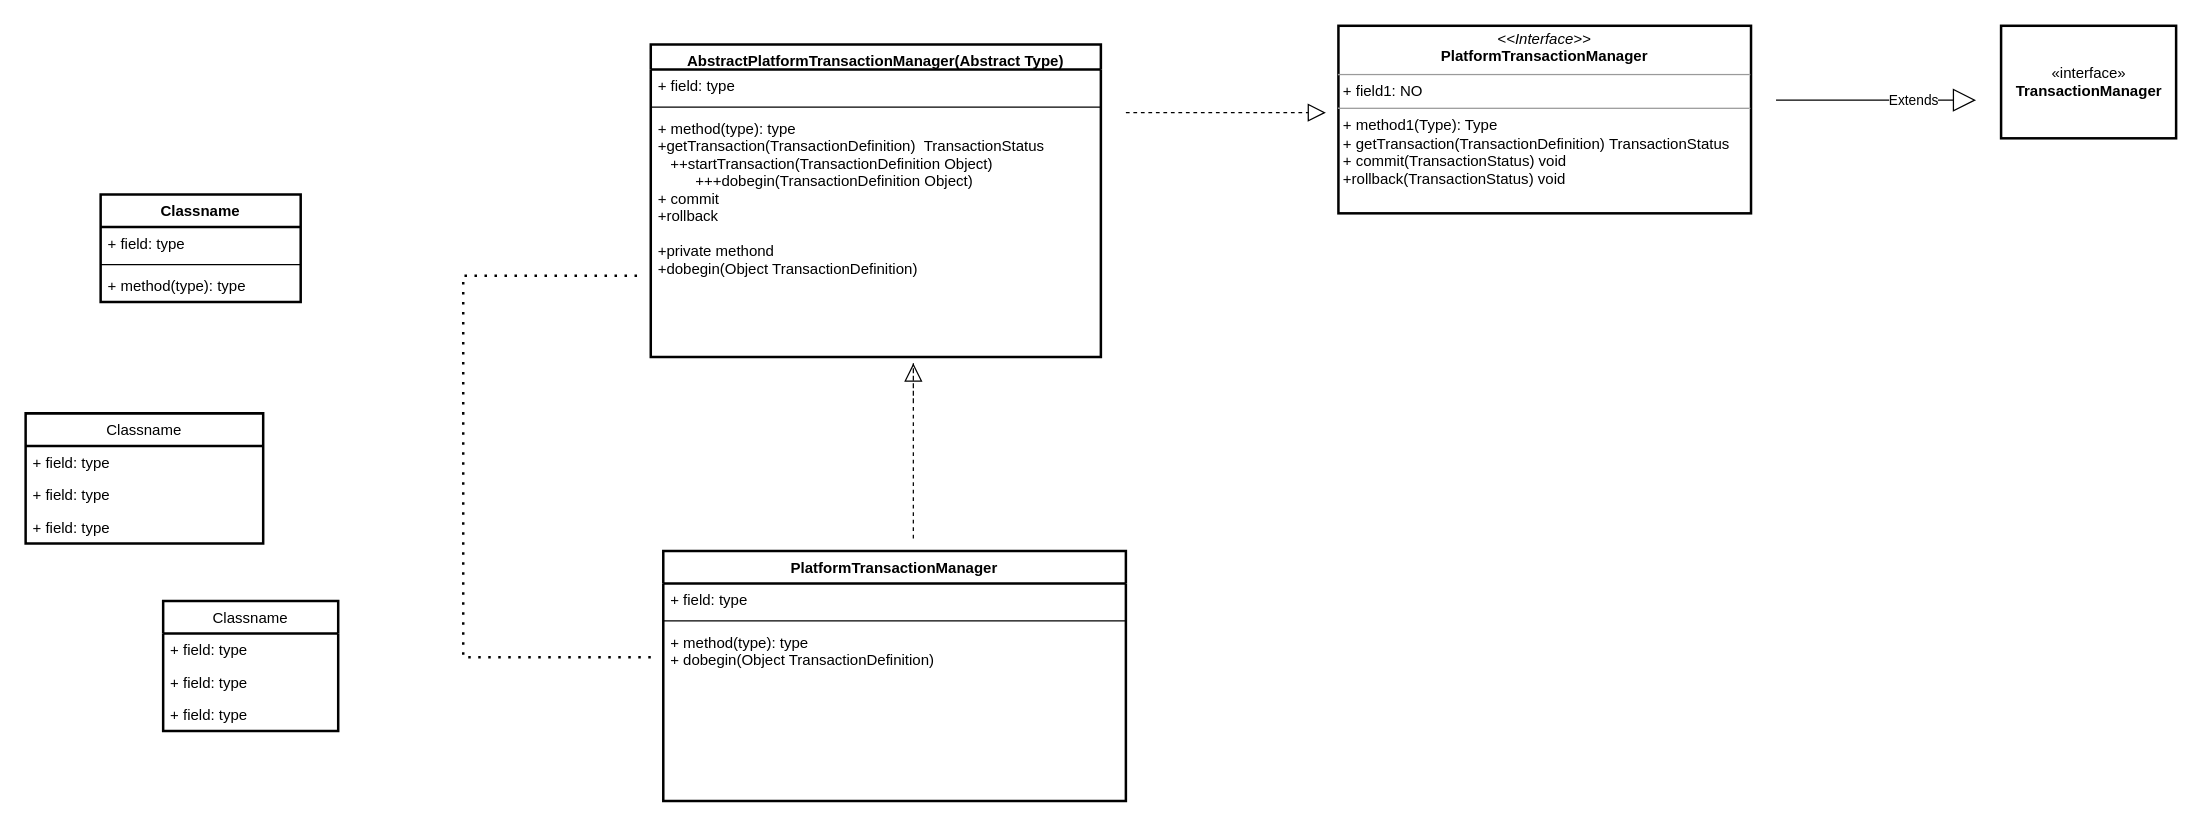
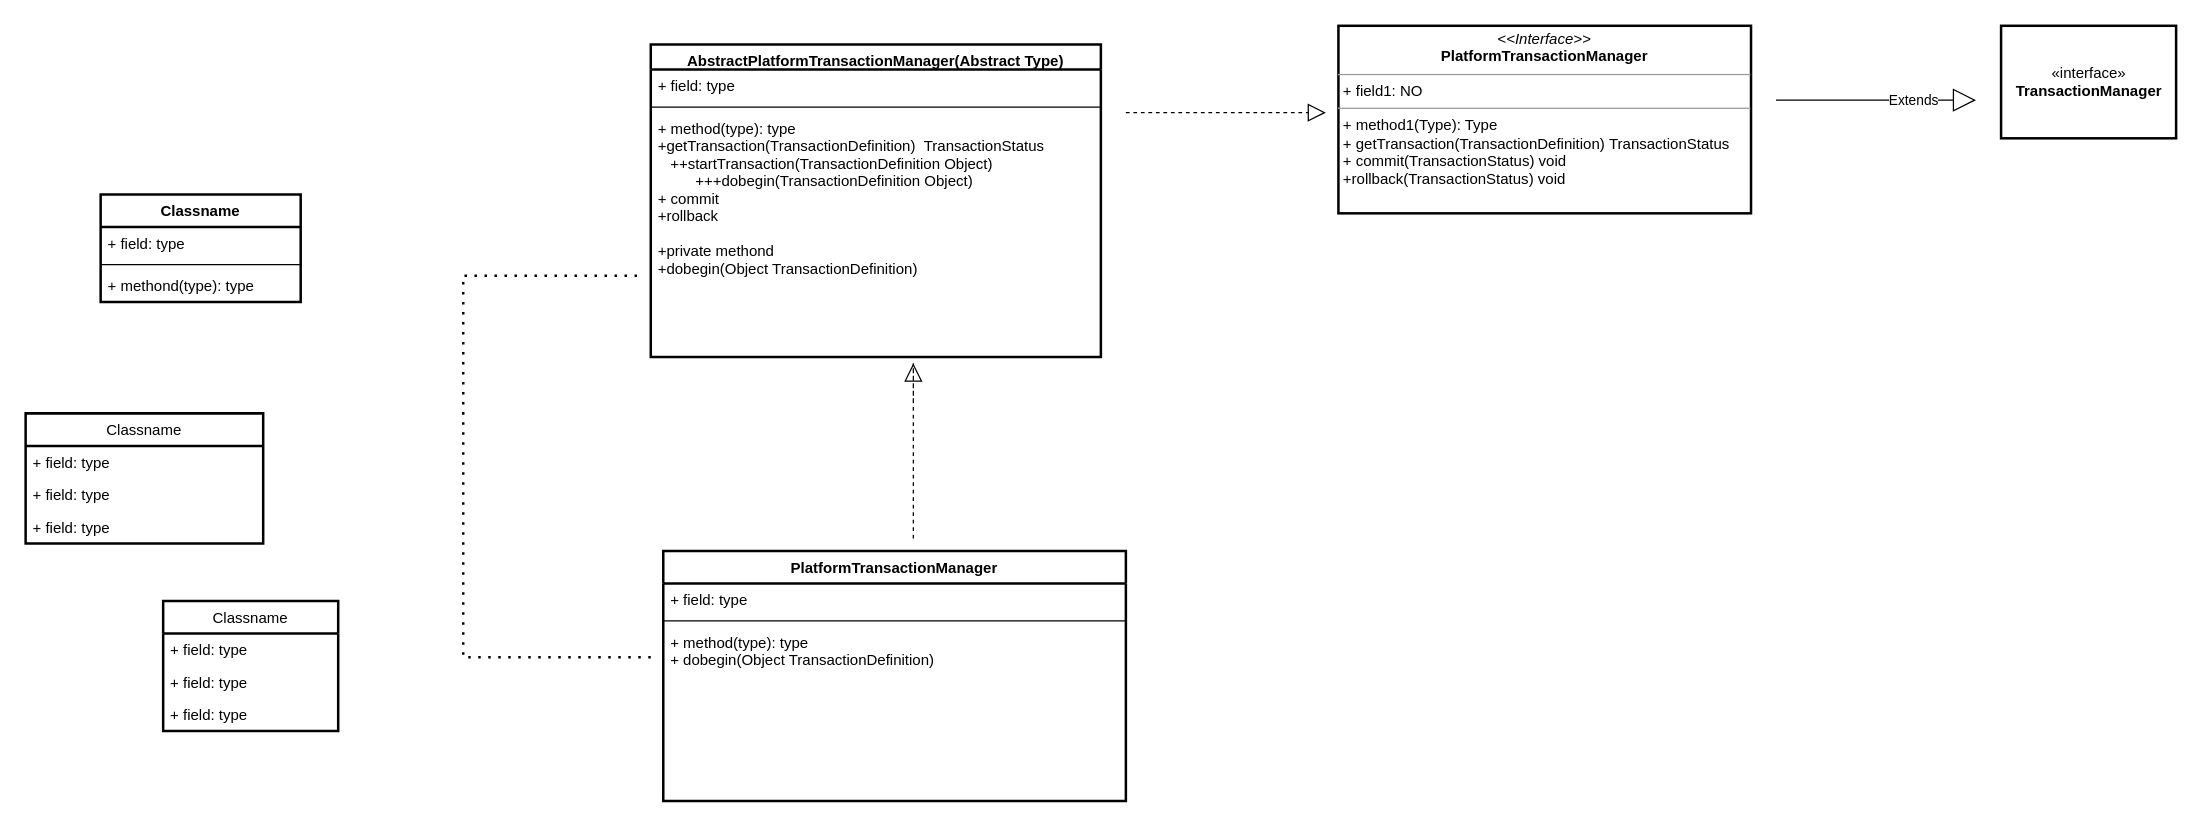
  <mxCell id="0" />
  <mxCell id="1" parent="0" />
  <mxCell id="2" value="Classname" style="swimlane;fontStyle=0;childLayout=stackLayout;horizontal=1;startSize=26;fillColor=none;horizontalStack=0;resizeParent=1;resizeParentMax=0;resizeLast=0;collapsible=1;marginBottom=0;fontColor=default;strokeColor=default;strokeWidth=2;" vertex="1" parent="1"><mxGeometry x="130" y="480" width="140" height="104" as="geometry" /></mxCell>
  <mxCell id="3" value="+ field: type" style="text;strokeColor=none;fillColor=none;align=left;verticalAlign=top;spacingLeft=4;spacingRight=4;overflow=hidden;rotatable=0;points=[[0,0.5],[1,0.5]];portConstraint=eastwest;fontColor=default;" vertex="1" parent="2"><mxGeometry y="26" width="140" height="26" as="geometry" /></mxCell>
  <mxCell id="4" value="+ field: type" style="text;strokeColor=none;fillColor=none;align=left;verticalAlign=top;spacingLeft=4;spacingRight=4;overflow=hidden;rotatable=0;points=[[0,0.5],[1,0.5]];portConstraint=eastwest;fontColor=default;" vertex="1" parent="2"><mxGeometry y="52" width="140" height="26" as="geometry" /></mxCell>
  <mxCell id="5" value="+ field: type" style="text;strokeColor=none;fillColor=none;align=left;verticalAlign=top;spacingLeft=4;spacingRight=4;overflow=hidden;rotatable=0;points=[[0,0.5],[1,0.5]];portConstraint=eastwest;fontColor=default;" vertex="1" parent="2"><mxGeometry y="78" width="140" height="26" as="geometry" /></mxCell>
  <mxCell id="6" value="Classname" style="swimlane;fontStyle=1;align=center;verticalAlign=top;childLayout=stackLayout;horizontal=1;startSize=26;horizontalStack=0;resizeParent=1;resizeParentMax=0;resizeLast=0;collapsible=1;marginBottom=0;fontColor=default;strokeColor=default;strokeWidth=2;fillColor=default;" vertex="1" parent="1"><mxGeometry x="80" y="155" width="160" height="86" as="geometry" /></mxCell>
  <mxCell id="7" value="+ field: type" style="text;strokeColor=none;fillColor=none;align=left;verticalAlign=top;spacingLeft=4;spacingRight=4;overflow=hidden;rotatable=0;points=[[0,0.5],[1,0.5]];portConstraint=eastwest;fontColor=default;" vertex="1" parent="6"><mxGeometry y="26" width="160" height="26" as="geometry" /></mxCell>
  <mxCell id="8" value="" style="line;strokeWidth=1;fillColor=none;align=left;verticalAlign=middle;spacingTop=-1;spacingLeft=3;spacingRight=3;rotatable=0;labelPosition=right;points=[];portConstraint=eastwest;fontColor=default;" vertex="1" parent="6"><mxGeometry y="52" width="160" height="8" as="geometry" /></mxCell>
- <mxCell id="9" value="+ method(type): type" style="text;strokeColor=none;fillColor=none;align=left;verticalAlign=top;spacingLeft=4;spacingRight=4;overflow=hidden;rotatable=0;points=[[0,0.5],[1,0.5]];portConstraint=eastwest;fontColor=default;" vertex="1" parent="6"><mxGeometry y="60" width="160" height="26" as="geometry" /></mxCell>
+ <mxCell id="9" value="+ methond(type): type" style="text;strokeColor=none;fillColor=none;align=left;verticalAlign=top;spacingLeft=4;spacingRight=4;overflow=hidden;rotatable=0;points=[[0,0.5],[1,0.5]];portConstraint=eastwest;fontColor=default;" vertex="1" parent="6"><mxGeometry y="60" width="160" height="26" as="geometry" /></mxCell>
  <mxCell id="10" value="«interface»&lt;br&gt;&lt;b&gt;TransactionManager&lt;/b&gt;" style="html=1;fontColor=default;strokeColor=default;strokeWidth=2;fillColor=default;" vertex="1" parent="1"><mxGeometry x="1600" y="20" width="140" height="90" as="geometry" /></mxCell>
  <mxCell id="11" value="&lt;p style=&quot;margin: 0px ; margin-top: 4px ; text-align: center&quot;&gt;&lt;i&gt;&amp;lt;&amp;lt;Interface&amp;gt;&amp;gt;&lt;/i&gt;&lt;br&gt;&lt;b&gt;PlatformTransactionManager&lt;/b&gt;&lt;br&gt;&lt;/p&gt;&lt;hr size=&quot;1&quot;&gt;&lt;p style=&quot;margin: 0px ; margin-left: 4px&quot;&gt;+ field1: NO&lt;br&gt;&lt;/p&gt;&lt;hr size=&quot;1&quot;&gt;&lt;p style=&quot;margin: 0px ; margin-left: 4px&quot;&gt;+ method1(Type): Type&lt;br&gt;+&amp;nbsp;getTransaction(TransactionDefinition)&amp;nbsp;TransactionStatus&lt;/p&gt;&lt;p style=&quot;margin: 0px ; margin-left: 4px&quot;&gt;+&amp;nbsp;commit(TransactionStatus) void&lt;/p&gt;&lt;p style=&quot;margin: 0px ; margin-left: 4px&quot;&gt;+rollback(TransactionStatus) void&lt;/p&gt;" style="verticalAlign=top;align=left;overflow=fill;fontSize=12;fontFamily=Helvetica;html=1;fontColor=default;strokeColor=default;strokeWidth=2;fillColor=default;" vertex="1" parent="1"><mxGeometry x="1070" y="20" width="330" height="150" as="geometry" /></mxCell>
  <mxCell id="12" value="Extends" style="endArrow=block;endSize=16;endFill=0;html=1;rounded=0;fontColor=default;strokeColor=default;labelBackgroundColor=default;" edge="1" parent="1"><mxGeometry x="0.375" width="160" relative="1" as="geometry"><mxPoint x="1420" y="79.5" as="sourcePoint" /><mxPoint x="1580" y="79.5" as="targetPoint" /><mxPoint as="offset" /></mxGeometry></mxCell>
  <mxCell id="13" value="Classname" style="swimlane;fontStyle=0;childLayout=stackLayout;horizontal=1;startSize=26;fillColor=none;horizontalStack=0;resizeParent=1;resizeParentMax=0;resizeLast=0;collapsible=1;marginBottom=0;fontColor=default;strokeColor=default;strokeWidth=2;" vertex="1" parent="1"><mxGeometry x="20" y="330" width="190" height="104" as="geometry" /></mxCell>
  <mxCell id="14" value="+ field: type" style="text;strokeColor=none;fillColor=none;align=left;verticalAlign=top;spacingLeft=4;spacingRight=4;overflow=hidden;rotatable=0;points=[[0,0.5],[1,0.5]];portConstraint=eastwest;fontColor=default;" vertex="1" parent="13"><mxGeometry y="26" width="190" height="26" as="geometry" /></mxCell>
  <mxCell id="15" value="+ field: type" style="text;strokeColor=none;fillColor=none;align=left;verticalAlign=top;spacingLeft=4;spacingRight=4;overflow=hidden;rotatable=0;points=[[0,0.5],[1,0.5]];portConstraint=eastwest;fontColor=default;" vertex="1" parent="13"><mxGeometry y="52" width="190" height="26" as="geometry" /></mxCell>
  <mxCell id="16" value="+ field: type" style="text;strokeColor=none;fillColor=none;align=left;verticalAlign=top;spacingLeft=4;spacingRight=4;overflow=hidden;rotatable=0;points=[[0,0.5],[1,0.5]];portConstraint=eastwest;fontColor=default;" vertex="1" parent="13"><mxGeometry y="78" width="190" height="26" as="geometry" /></mxCell>
  <mxCell id="17" value="AbstractPlatformTransactionManager(Abstract Type)" style="swimlane;fontStyle=1;align=center;verticalAlign=top;childLayout=stackLayout;horizontal=1;startSize=20;horizontalStack=0;resizeParent=1;resizeParentMax=0;resizeLast=0;collapsible=1;marginBottom=0;fontColor=default;strokeColor=default;strokeWidth=2;fillColor=default;" vertex="1" parent="1"><mxGeometry x="520" y="35" width="360" height="250" as="geometry" /></mxCell>
  <mxCell id="18" value="+ field: type" style="text;strokeColor=none;fillColor=none;align=left;verticalAlign=top;spacingLeft=4;spacingRight=4;overflow=hidden;rotatable=0;points=[[0,0.5],[1,0.5]];portConstraint=eastwest;fontColor=default;" vertex="1" parent="17"><mxGeometry y="20" width="360" height="26" as="geometry" /></mxCell>
  <mxCell id="19" value="" style="line;strokeWidth=1;fillColor=none;align=left;verticalAlign=middle;spacingTop=-1;spacingLeft=3;spacingRight=3;rotatable=0;labelPosition=right;points=[];portConstraint=eastwest;fontColor=default;" vertex="1" parent="17"><mxGeometry y="46" width="360" height="8" as="geometry" /></mxCell>
  <mxCell id="20" value="+ method(type): type&#10;+getTransaction(TransactionDefinition)  TransactionStatus&#10;   ++startTransaction(TransactionDefinition Object)&#10;         +++dobegin(TransactionDefinition Object)&#10;+ commit&#10;+rollback&#10;&#10;+private methond&#10;+dobegin(Object TransactionDefinition)" style="text;strokeColor=none;fillColor=none;align=left;verticalAlign=top;spacingLeft=4;spacingRight=4;overflow=hidden;rotatable=0;points=[[0,0.5],[1,0.5]];portConstraint=eastwest;fontColor=default;" vertex="1" parent="17"><mxGeometry y="54" width="360" height="196" as="geometry" /></mxCell>
  <mxCell id="21" value="" style="endArrow=block;dashed=1;endFill=0;endSize=12;html=1;rounded=0;labelBackgroundColor=default;fontColor=default;strokeColor=default;" edge="1" parent="1"><mxGeometry width="160" relative="1" as="geometry"><mxPoint x="900" y="89.5" as="sourcePoint" /><mxPoint x="1060" y="89.5" as="targetPoint" /></mxGeometry></mxCell>
  <mxCell id="22" value="PlatformTransactionManager" style="swimlane;fontStyle=1;align=center;verticalAlign=top;childLayout=stackLayout;horizontal=1;startSize=26;horizontalStack=0;resizeParent=1;resizeParentMax=0;resizeLast=0;collapsible=1;marginBottom=0;fontColor=default;strokeColor=default;strokeWidth=2;fillColor=default;" vertex="1" parent="1"><mxGeometry x="530" y="440" width="370" height="200" as="geometry" /></mxCell>
  <mxCell id="23" value="+ field: type" style="text;strokeColor=none;fillColor=none;align=left;verticalAlign=top;spacingLeft=4;spacingRight=4;overflow=hidden;rotatable=0;points=[[0,0.5],[1,0.5]];portConstraint=eastwest;fontColor=default;" vertex="1" parent="22"><mxGeometry y="26" width="370" height="26" as="geometry" /></mxCell>
  <mxCell id="24" value="" style="line;strokeWidth=1;fillColor=none;align=left;verticalAlign=middle;spacingTop=-1;spacingLeft=3;spacingRight=3;rotatable=0;labelPosition=right;points=[];portConstraint=eastwest;fontColor=default;" vertex="1" parent="22"><mxGeometry y="52" width="370" height="8" as="geometry" /></mxCell>
  <mxCell id="25" value="+ method(type): type&#10;+ dobegin(Object TransactionDefinition)" style="text;strokeColor=none;fillColor=none;align=left;verticalAlign=top;spacingLeft=4;spacingRight=4;overflow=hidden;rotatable=0;points=[[0,0.5],[1,0.5]];portConstraint=eastwest;fontColor=default;" vertex="1" parent="22"><mxGeometry y="60" width="370" height="140" as="geometry" /></mxCell>
  <mxCell id="26" value="" style="endArrow=block;dashed=1;endFill=0;endSize=12;html=1;rounded=0;labelBackgroundColor=default;fontColor=default;strokeColor=default;" edge="1" parent="1"><mxGeometry width="160" relative="1" as="geometry"><mxPoint x="730" y="430" as="sourcePoint" /><mxPoint x="730" y="290" as="targetPoint" /><Array as="points"><mxPoint x="730" y="382" /><mxPoint x="730" y="300" /><mxPoint x="730" y="290" /><mxPoint x="730" y="320" /></Array></mxGeometry></mxCell>
  <mxCell id="27" value="" style="endArrow=none;dashed=1;html=1;dashPattern=1 3;strokeWidth=2;rounded=0;labelBackgroundColor=default;fontColor=default;strokeColor=default;" edge="1" parent="1"><mxGeometry width="50" height="50" relative="1" as="geometry"><mxPoint x="520" y="525" as="sourcePoint" /><mxPoint x="510" y="220" as="targetPoint" /><Array as="points"><mxPoint x="370" y="525" /><mxPoint x="370" y="220" /></Array></mxGeometry></mxCell>
